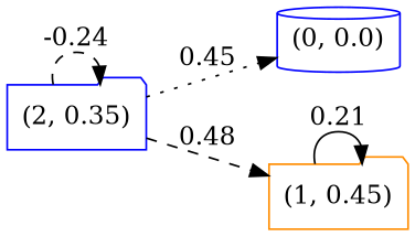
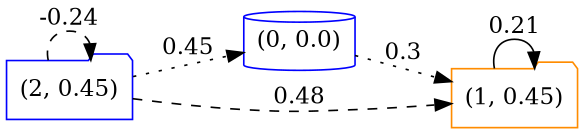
  digraph {
    rankdir=LR
    node [color=blue shape=folder]
    edge [style=dotted]
    n1 [label="(0, 0.0)" shape=cylinder]
    n2 [color=darkorange label="(1, 0.45)"]
-   n3 [label="(2, 0.35)"]
+   n3 [label="(2, 0.45)"]
+   n1 -> n2 [label=0.3]
    n2 -> n2 [label=0.21 style=solid]
    n3 -> n1 [label=0.45]
    n3 -> n2 [label=0.48 style=dashed]
    n3 -> n3 [label=-0.24 style=dashed]
  }
